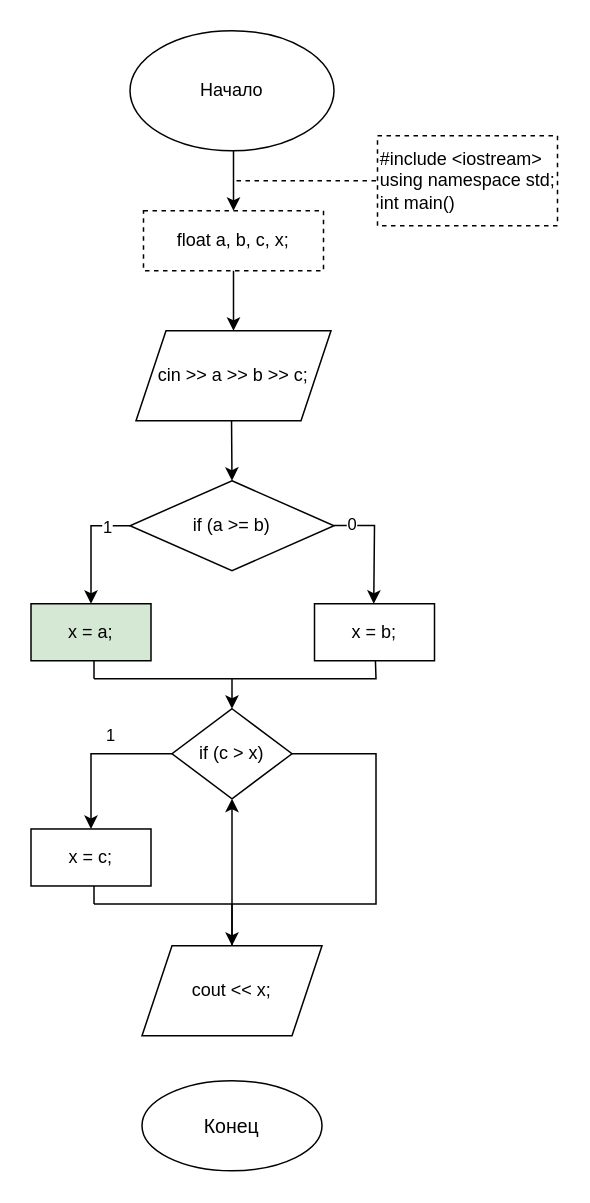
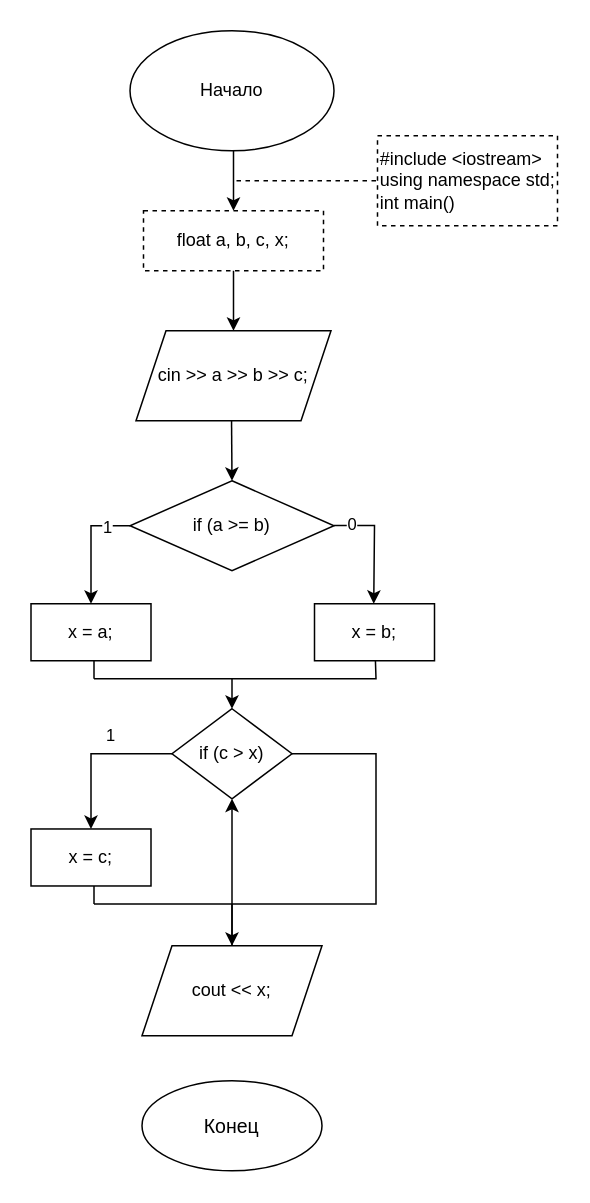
  <mxCell id="0" />
  <mxCell id="1" parent="0" />
  <mxCell id="2" value="Начало" style="ellipse;whiteSpace=wrap;html=1;" parent="1" vertex="1"><mxGeometry x="86" width="136" height="80" as="geometry" y="20" /></mxCell>
  <mxCell id="3" style="edgeStyle=orthogonalEdgeStyle;rounded=0;orthogonalLoop=1;jettySize=auto;html=1;exitX=0.5;exitY=1;exitDx=0;exitDy=0;" parent="1" edge="1"><mxGeometry relative="1" as="geometry"><mxPoint x="155" y="100" as="sourcePoint" /><mxPoint x="155" y="100" as="targetPoint" /></mxGeometry></mxCell>
  <mxCell id="4" value="&lt;div&gt;#include &amp;lt;iostream&amp;gt;&lt;/div&gt;&lt;div&gt;using namespace std;&lt;/div&gt;&lt;div&gt;int main()&lt;/div&gt;" style="rounded=0;whiteSpace=wrap;html=1;dashed=1;align=left;" parent="1" vertex="1"><mxGeometry x="251" y="90" width="120" height="60" as="geometry" /></mxCell>
  <mxCell id="5" value="&lt;span&gt;&#09;&lt;/span&gt;float a, b, c, x;" style="rounded=0;whiteSpace=wrap;html=1;align=center;dashed=1;" parent="1" vertex="1"><mxGeometry x="95" y="140" width="120" height="40" as="geometry" /></mxCell>
  <mxCell id="6" value="" style="endArrow=classic;html=1;rounded=0;exitX=0.5;exitY=1;exitDx=0;exitDy=0;entryX=0.5;entryY=0;entryDx=0;entryDy=0;" parent="1" target="5" edge="1"><mxGeometry width="50" height="50" relative="1" as="geometry"><mxPoint x="155" y="100" as="sourcePoint" /><mxPoint x="181" y="220" as="targetPoint" /></mxGeometry></mxCell>
  <mxCell id="7" value="" style="endArrow=none;dashed=1;html=1;rounded=0;" parent="1" target="4" edge="1"><mxGeometry width="50" height="50" relative="1" as="geometry"><mxPoint x="157" y="120" as="sourcePoint" /><mxPoint x="247" y="120" as="targetPoint" /><Array as="points"><mxPoint x="197" y="120" /></Array></mxGeometry></mxCell>
  <mxCell id="8" value="&lt;span&gt;&#09;&lt;/span&gt;cin &amp;gt;&amp;gt; a &amp;gt;&amp;gt; b &amp;gt;&amp;gt; c;" style="shape=parallelogram;perimeter=parallelogramPerimeter;whiteSpace=wrap;html=1;fixedSize=1;align=center;" parent="1" vertex="1"><mxGeometry x="90" y="220" width="130" height="60" as="geometry" /></mxCell>
  <mxCell id="9" value="" style="endArrow=classic;html=1;rounded=0;exitX=0.5;exitY=1;exitDx=0;exitDy=0;" parent="1" source="5" edge="1"><mxGeometry width="50" height="50" relative="1" as="geometry"><mxPoint x="101" y="280" as="sourcePoint" /><mxPoint x="155" y="220" as="targetPoint" /></mxGeometry></mxCell>
  <mxCell id="10" value="&lt;span&gt;&#09;&lt;/span&gt;if (a &amp;gt;= b)" style="rhombus;whiteSpace=wrap;html=1;align=center;" parent="1" vertex="1"><mxGeometry x="86" y="320" width="136" height="60" as="geometry" /></mxCell>
  <mxCell id="11" value="" style="endArrow=classic;html=1;rounded=0;exitX=0.49;exitY=1.004;exitDx=0;exitDy=0;exitPerimeter=0;" parent="1" source="8" edge="1"><mxGeometry width="50" height="50" relative="1" as="geometry"><mxPoint x="101" y="280" as="sourcePoint" /><mxPoint x="154" y="320" as="targetPoint" /></mxGeometry></mxCell>
  <mxCell id="12" value="" style="endArrow=classic;html=1;rounded=0;exitX=1;exitY=0.5;exitDx=0;exitDy=0;entryX=0.5;entryY=0;entryDx=0;entryDy=0;" parent="1" edge="1"><mxGeometry relative="1" as="geometry"><mxPoint x="222" y="349.85" as="sourcePoint" /><mxPoint x="248.5" y="402" as="targetPoint" /><Array as="points"><mxPoint x="249" y="349.85" /></Array></mxGeometry></mxCell>
  <mxCell id="13" value="0" style="edgeLabel;resizable=0;html=1;align=center;verticalAlign=middle;" parent="12" connectable="0" vertex="1"><mxGeometry relative="1" as="geometry"><mxPoint x="-15" y="-14" as="offset" /></mxGeometry></mxCell>
  <mxCell id="14" value="" style="endArrow=classic;html=1;rounded=0;entryX=0.5;entryY=0;entryDx=0;entryDy=0;exitX=0;exitY=0.5;exitDx=0;exitDy=0;" parent="1" source="10" target="16" edge="1"><mxGeometry relative="1" as="geometry"><mxPoint x="111" y="360" as="sourcePoint" /><mxPoint x="57" y="450" as="targetPoint" /><Array as="points"><mxPoint x="60" y="350" /></Array></mxGeometry></mxCell>
  <mxCell id="15" value="1" style="edgeLabel;resizable=0;html=1;align=center;verticalAlign=middle;" parent="14" connectable="0" vertex="1"><mxGeometry relative="1" as="geometry"><mxPoint x="10" y="-13" as="offset" /></mxGeometry></mxCell>
- <mxCell id="16" value="&lt;span&gt;&#09;&#09;&lt;/span&gt;x = a;" style="rounded=0;whiteSpace=wrap;html=1;align=center;fillColor=#d5e8d4;" parent="1" vertex="1"><mxGeometry x="20" y="402" width="80" height="38" as="geometry" /></mxCell>
+ <mxCell id="16" value="&lt;span&gt;&#09;&#09;&lt;/span&gt;x = a;" style="rounded=0;whiteSpace=wrap;html=1;align=center;" parent="1" vertex="1"><mxGeometry x="20" y="402" width="80" height="38" as="geometry" /></mxCell>
  <mxCell id="17" value="&lt;span&gt;&#09;&lt;/span&gt;if (c &amp;gt; x)" style="rhombus;whiteSpace=wrap;html=1;align=center;verticalAlign=middle;" parent="1" vertex="1"><mxGeometry x="114" y="472" width="80" height="60" as="geometry" /></mxCell>
  <mxCell id="18" value="" style="endArrow=none;html=1;rounded=0;verticalAlign=middle;labelPosition=center;verticalLabelPosition=middle;align=center;" parent="1" edge="1"><mxGeometry width="50" height="50" relative="1" as="geometry"><mxPoint x="62" y="452" as="sourcePoint" /><mxPoint x="62" y="452" as="targetPoint" /><Array as="points"><mxPoint x="62" y="440" /></Array></mxGeometry></mxCell>
  <mxCell id="19" value="" style="endArrow=none;html=1;rounded=0;verticalAlign=middle;spacing=1;fontSize=13;entryX=0.514;entryY=0.991;entryDx=0;entryDy=0;entryPerimeter=0;" parent="1" edge="1"><mxGeometry width="50" height="50" relative="1" as="geometry"><mxPoint x="62" y="452" as="sourcePoint" /><mxPoint x="249.606" y="439.658" as="targetPoint" /><Array as="points"><mxPoint x="250" y="452" /></Array></mxGeometry></mxCell>
  <mxCell id="20" value="" style="endArrow=classic;html=1;rounded=0;fontSize=13;verticalAlign=middle;entryX=0.5;entryY=0;entryDx=0;entryDy=0;" parent="1" target="17" edge="1"><mxGeometry width="50" height="50" relative="1" as="geometry"><mxPoint x="154" y="452" as="sourcePoint" /><mxPoint x="190" y="482" as="targetPoint" /></mxGeometry></mxCell>
  <mxCell id="21" value="Конец" style="ellipse;whiteSpace=wrap;html=1;fontSize=13;align=center;verticalAlign=middle;" parent="1" vertex="1"><mxGeometry x="94" y="720" width="120" height="60" as="geometry" /></mxCell>
  <mxCell id="22" value="" style="endArrow=classic;html=1;rounded=0;fontSize=13;verticalAlign=middle;exitX=0.5;exitY=1;exitDx=0;exitDy=0;" parent="1" target="17" edge="1" source="32"><mxGeometry width="50" height="50" relative="1" as="geometry"><mxPoint x="282" y="710" as="sourcePoint" /><mxPoint x="282" y="720" as="targetPoint" /></mxGeometry></mxCell>
  <mxCell id="23" style="edgeStyle=orthogonalEdgeStyle;rounded=0;orthogonalLoop=1;jettySize=auto;html=1;exitX=0.5;exitY=1;exitDx=0;exitDy=0;" parent="1" source="10" target="10" edge="1"><mxGeometry relative="1" as="geometry" /></mxCell>
  <mxCell id="24" value="" style="endArrow=classic;html=1;rounded=0;entryX=0.5;entryY=0;entryDx=0;entryDy=0;exitX=0;exitY=0.5;exitDx=0;exitDy=0;" parent="1" target="26" edge="1" source="17"><mxGeometry relative="1" as="geometry"><mxPoint x="86" y="500.15" as="sourcePoint" /><mxPoint x="57" y="600.15" as="targetPoint" /><Array as="points"><mxPoint x="60" y="502" /><mxPoint x="60" y="510" /></Array></mxGeometry></mxCell>
  <mxCell id="25" value="1" style="edgeLabel;resizable=0;html=1;align=center;verticalAlign=middle;" parent="24" connectable="0" vertex="1"><mxGeometry relative="1" as="geometry"><mxPoint x="10" y="-13" as="offset" /></mxGeometry></mxCell>
  <mxCell id="26" value="&lt;span&gt;&#09;&#09;&lt;/span&gt;x = c;" style="rounded=0;whiteSpace=wrap;html=1;align=center;" parent="1" vertex="1"><mxGeometry x="20" y="552.15" width="80" height="38" as="geometry" /></mxCell>
  <mxCell id="27" value="" style="endArrow=none;html=1;rounded=0;verticalAlign=middle;labelPosition=center;verticalLabelPosition=middle;align=center;" parent="1" edge="1"><mxGeometry width="50" height="50" relative="1" as="geometry"><mxPoint x="62" y="602.15" as="sourcePoint" /><mxPoint x="62" y="602.15" as="targetPoint" /><Array as="points"><mxPoint x="62" y="590.15" /></Array></mxGeometry></mxCell>
  <mxCell id="28" value="" style="endArrow=none;html=1;rounded=0;verticalAlign=middle;spacing=1;fontSize=13;entryX=1;entryY=0.5;entryDx=0;entryDy=0;" parent="1" target="17" edge="1"><mxGeometry width="50" height="50" relative="1" as="geometry"><mxPoint x="62" y="602.15" as="sourcePoint" /><mxPoint x="250" y="490" as="targetPoint" /><Array as="points"><mxPoint x="250" y="602.15" /><mxPoint x="250" y="502" /></Array></mxGeometry></mxCell>
  <mxCell id="29" value="" style="endArrow=classic;html=1;rounded=0;fontSize=13;verticalAlign=middle;entryX=0.5;entryY=0;entryDx=0;entryDy=0;" parent="1" edge="1" target="32"><mxGeometry width="50" height="50" relative="1" as="geometry"><mxPoint x="154" y="602.15" as="sourcePoint" /><mxPoint x="154" y="622.15" as="targetPoint" /></mxGeometry></mxCell>
  <mxCell id="30" style="edgeStyle=orthogonalEdgeStyle;rounded=0;orthogonalLoop=1;jettySize=auto;html=1;exitX=0.5;exitY=1;exitDx=0;exitDy=0;" parent="1" edge="1"><mxGeometry relative="1" as="geometry"><mxPoint x="154" y="530.15" as="sourcePoint" /><mxPoint x="154" y="530.15" as="targetPoint" /></mxGeometry></mxCell>
  <mxCell id="31" value="&lt;span&gt;&#09;&#09;&lt;/span&gt;x = b;" style="rounded=0;whiteSpace=wrap;html=1;align=center;" vertex="1" parent="1"><mxGeometry x="209" y="402" width="80" height="38" as="geometry" /></mxCell>
  <mxCell id="32" value="&lt;span&gt;&#09;&lt;/span&gt;cout &amp;lt;&amp;lt; x;" style="shape=parallelogram;perimeter=parallelogramPerimeter;whiteSpace=wrap;html=1;fixedSize=1;" vertex="1" parent="1"><mxGeometry x="94" y="630" width="120" height="60" as="geometry" /></mxCell>
